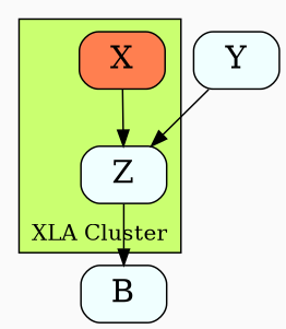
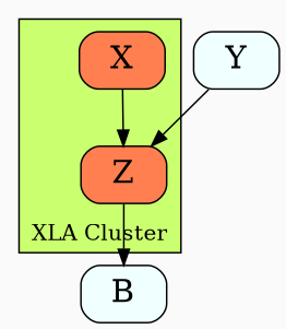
  digraph {
    bgcolor=gray98
    compound=true
    node [fillcolor=coral fontsize=20 shape=box style="filled,rounded"]
    X
-   Z [fillcolor=azure]
+   Z
    B [fillcolor=azure]
    Y [fillcolor=azure]
    subgraph cluster_1 {
      color=black
      fillcolor=darkolivegreen1
      label="XLA Cluster"
      labelloc=b
      style=filled
      X
      Z
    }
    X -> Z
    Z -> B
    Y -> Z
  }
